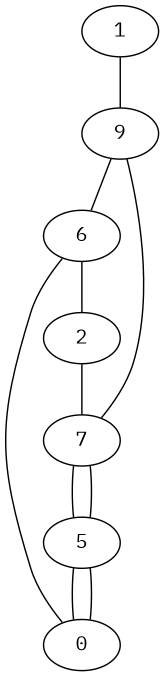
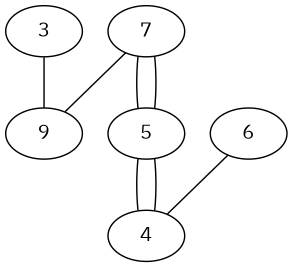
  graph {
    fontname="IBM Plex Mono"
    node [fontname="IBM Plex Mono"]
    edge [fontname="IBM Plex Mono"]
    n1 [label=9]
-   1
+   1 [label=3]
    6
-   2
-   4 [label=0]
+   4
    7
    5
-   n1 -- 6
    1 -- n1
-   6 -- 2
    6 -- 4
-   2 -- 7
    4 -- 5
    7 -- n1
    7 -- 5
    5 -- 4
    5 -- 7
  }
